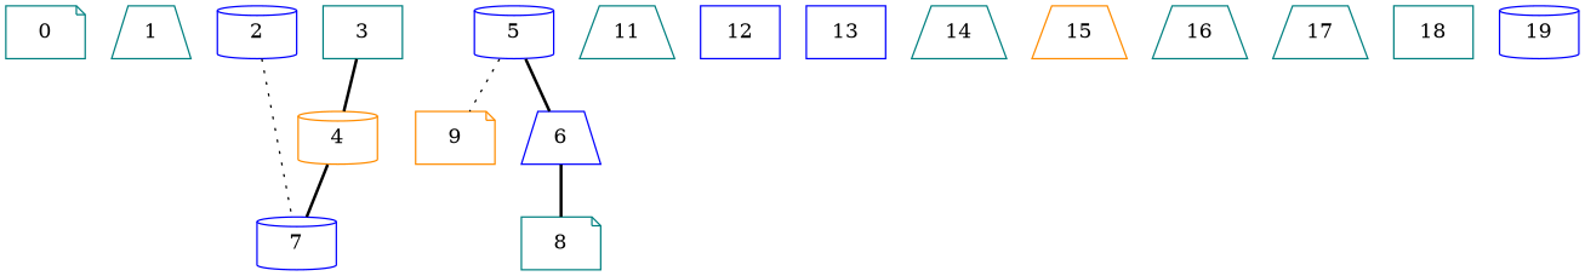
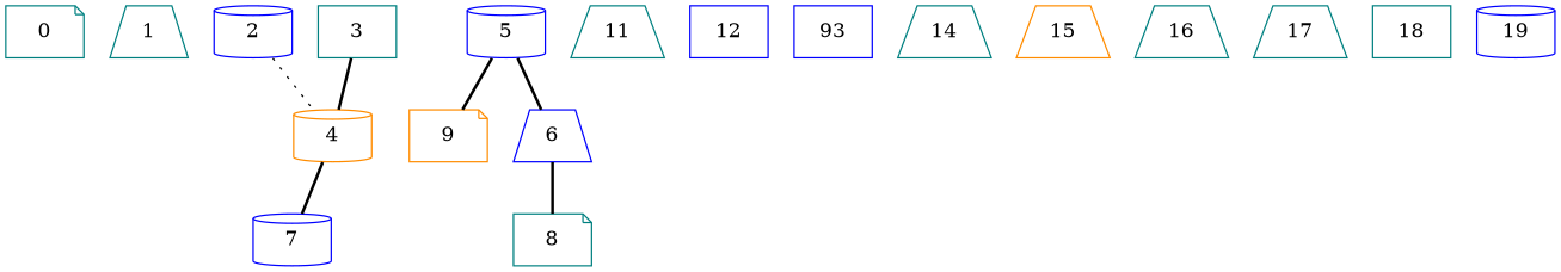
  strict graph {
    node [color=teal shape=trapezium]
    edge [style=bold]
    0 [shape=note]
    1
    2 [color=blue shape=cylinder]
    7 [color=blue shape=cylinder]
    3 [shape=box]
    4 [color=darkorange shape=cylinder]
    5 [color=blue shape=cylinder]
    9 [color=darkorange shape=note]
    6 [color=blue]
    8 [shape=note]
    11
    12 [color=blue shape=box]
-   13 [color=blue shape=box]
+   13 [color=blue shape=box label=93]
    14
    15 [color=darkorange]
    16
    17
    18 [shape=box]
    19 [color=blue shape=cylinder]
-   2 -- 7 [style=dotted]
+   2 -- 4 [style=dotted]
    3 -- 4
    4 -- 7
-   5 -- 9 [style=dotted]
+   5 -- 9
    5 -- 6
    6 -- 8
  }
